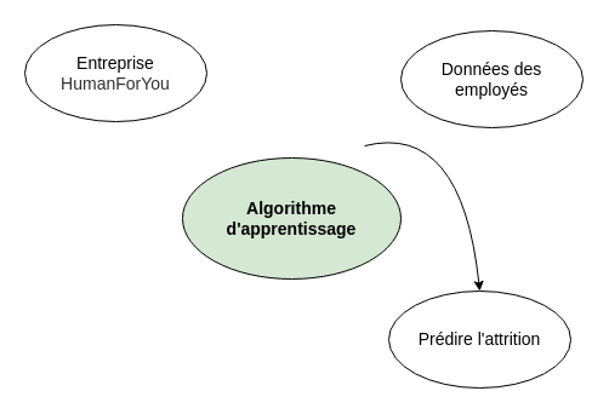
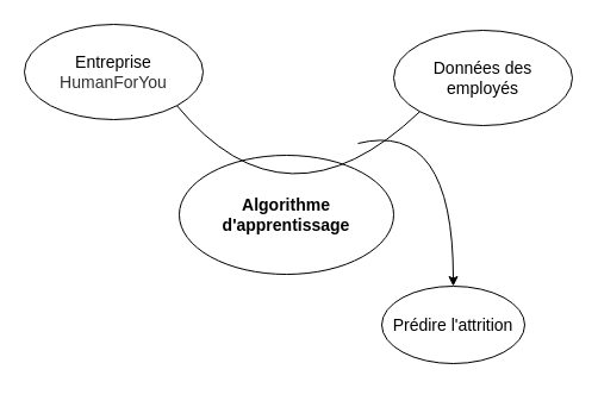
  <mxCell id="0" />
  <mxCell id="1" parent="0" />
- <mxCell id="2" value="Algorithme&lt;br style=&quot;font-size: 14px;&quot;&gt;d'apprentissage" style="ellipse;whiteSpace=wrap;html=1;fontStyle=1;fontSize=14;fillColor=#d5e8d4;" vertex="1" parent="1"><mxGeometry x="150" y="130" width="180" height="100" as="geometry" /></mxCell>
+ <mxCell id="2" value="Algorithme&lt;br style=&quot;font-size: 14px;&quot;&gt;d'apprentissage" style="ellipse;whiteSpace=wrap;html=1;fontStyle=1;fontSize=14;" vertex="1" parent="1"><mxGeometry x="150" y="130" width="180" height="100" as="geometry" /></mxCell>
  <mxCell id="3" value="&lt;span style=&quot;font-weight: normal&quot;&gt;Entreprise&lt;br&gt;&lt;span style=&quot;color: rgb(48 , 48 , 48) ; background-color: rgb(255 , 255 , 255)&quot;&gt;HumanForYou&lt;/span&gt;&lt;/span&gt;" style="ellipse;whiteSpace=wrap;html=1;fontStyle=1;fontSize=14;" vertex="1" parent="1"><mxGeometry x="20" y="20" width="150" height="80" as="geometry" /></mxCell>
  <mxCell id="4" value="&lt;span style=&quot;font-weight: 400&quot;&gt;Données des&lt;br&gt;employés&lt;/span&gt;" style="ellipse;whiteSpace=wrap;html=1;fontStyle=1;fontSize=14;" vertex="1" parent="1"><mxGeometry x="330" y="25" width="150" height="80" as="geometry" /></mxCell>
- <mxCell id="5" value="&lt;span style=&quot;font-weight: 400&quot;&gt;Prédire l'attrition&lt;/span&gt;" style="ellipse;whiteSpace=wrap;html=1;fontStyle=1;fontSize=14;" vertex="1" parent="1"><mxGeometry x="320" y="240" width="150" height="80" as="geometry" /></mxCell>
+ <mxCell id="5" value="&lt;span style=&quot;font-weight: 400&quot;&gt;Prédire l'attrition&lt;/span&gt;" style="ellipse;whiteSpace=wrap;html=1;fontStyle=1;fontSize=14;" vertex="1" parent="1"><mxGeometry x="320" y="240" width="120" height="65" as="geometry" /></mxCell>
+ <mxCell id="6" value="" style="endArrow=none;html=1;fontSize=14;exitX=1;exitY=1;exitDx=0;exitDy=0;entryX=0;entryY=1;entryDx=0;entryDy=0;curved=1;" edge="1" parent="1" source="3" target="4"><mxGeometry width="50" height="50" relative="1" as="geometry"><mxPoint x="260" y="240" as="sourcePoint" /><mxPoint x="310" y="190" as="targetPoint" /><Array as="points"><mxPoint x="240" y="200" /></Array></mxGeometry></mxCell>
  <mxCell id="7" value="" style="endArrow=classic;html=1;fontSize=14;entryX=0.5;entryY=0;entryDx=0;entryDy=0;curved=1;startArrow=none;startFill=0;endFill=1;" edge="1" parent="1" target="5"><mxGeometry width="50" height="50" relative="1" as="geometry"><mxPoint x="300" y="120" as="sourcePoint" /><mxPoint x="460" y="130" as="targetPoint" /><Array as="points"><mxPoint x="380" y="100" /></Array></mxGeometry></mxCell>
